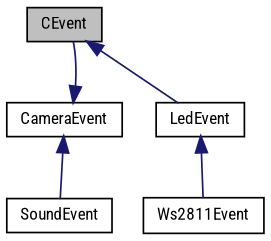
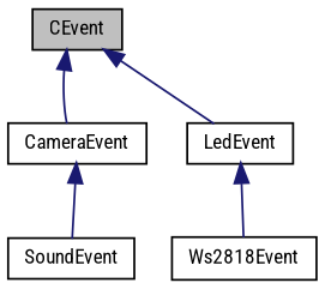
  digraph {
    fontname="Roboto Condensed"
    node [color=black fillcolor=white fontname="Roboto Condensed" fontsize=10 shape=record style=filled]
    edge [color=midnightblue dir=back fontname="Roboto Condensed" fontsize=10 labelfontname=Helvetica labelfontsize=10 style=solid]
    n1 [fillcolor=grey75 fontcolor=black height=0.2 label=CEvent width=0.4]
    n2 [height=0.2 label=CameraEvent width=0.4]
    n3 [height=0.2 label=LedEvent width=0.4]
    n4 [height=0.2 label=SoundEvent width=0.4]
-   n5 [height=0.2 label=Ws2811Event width=0.4]
-   n2 -> n1
+   n5 [height=0.2 label=Ws2818Event width=0.4]
+   n1 -> n2
    n1 -> n3
    n2 -> n4
    n3 -> n5
  }
